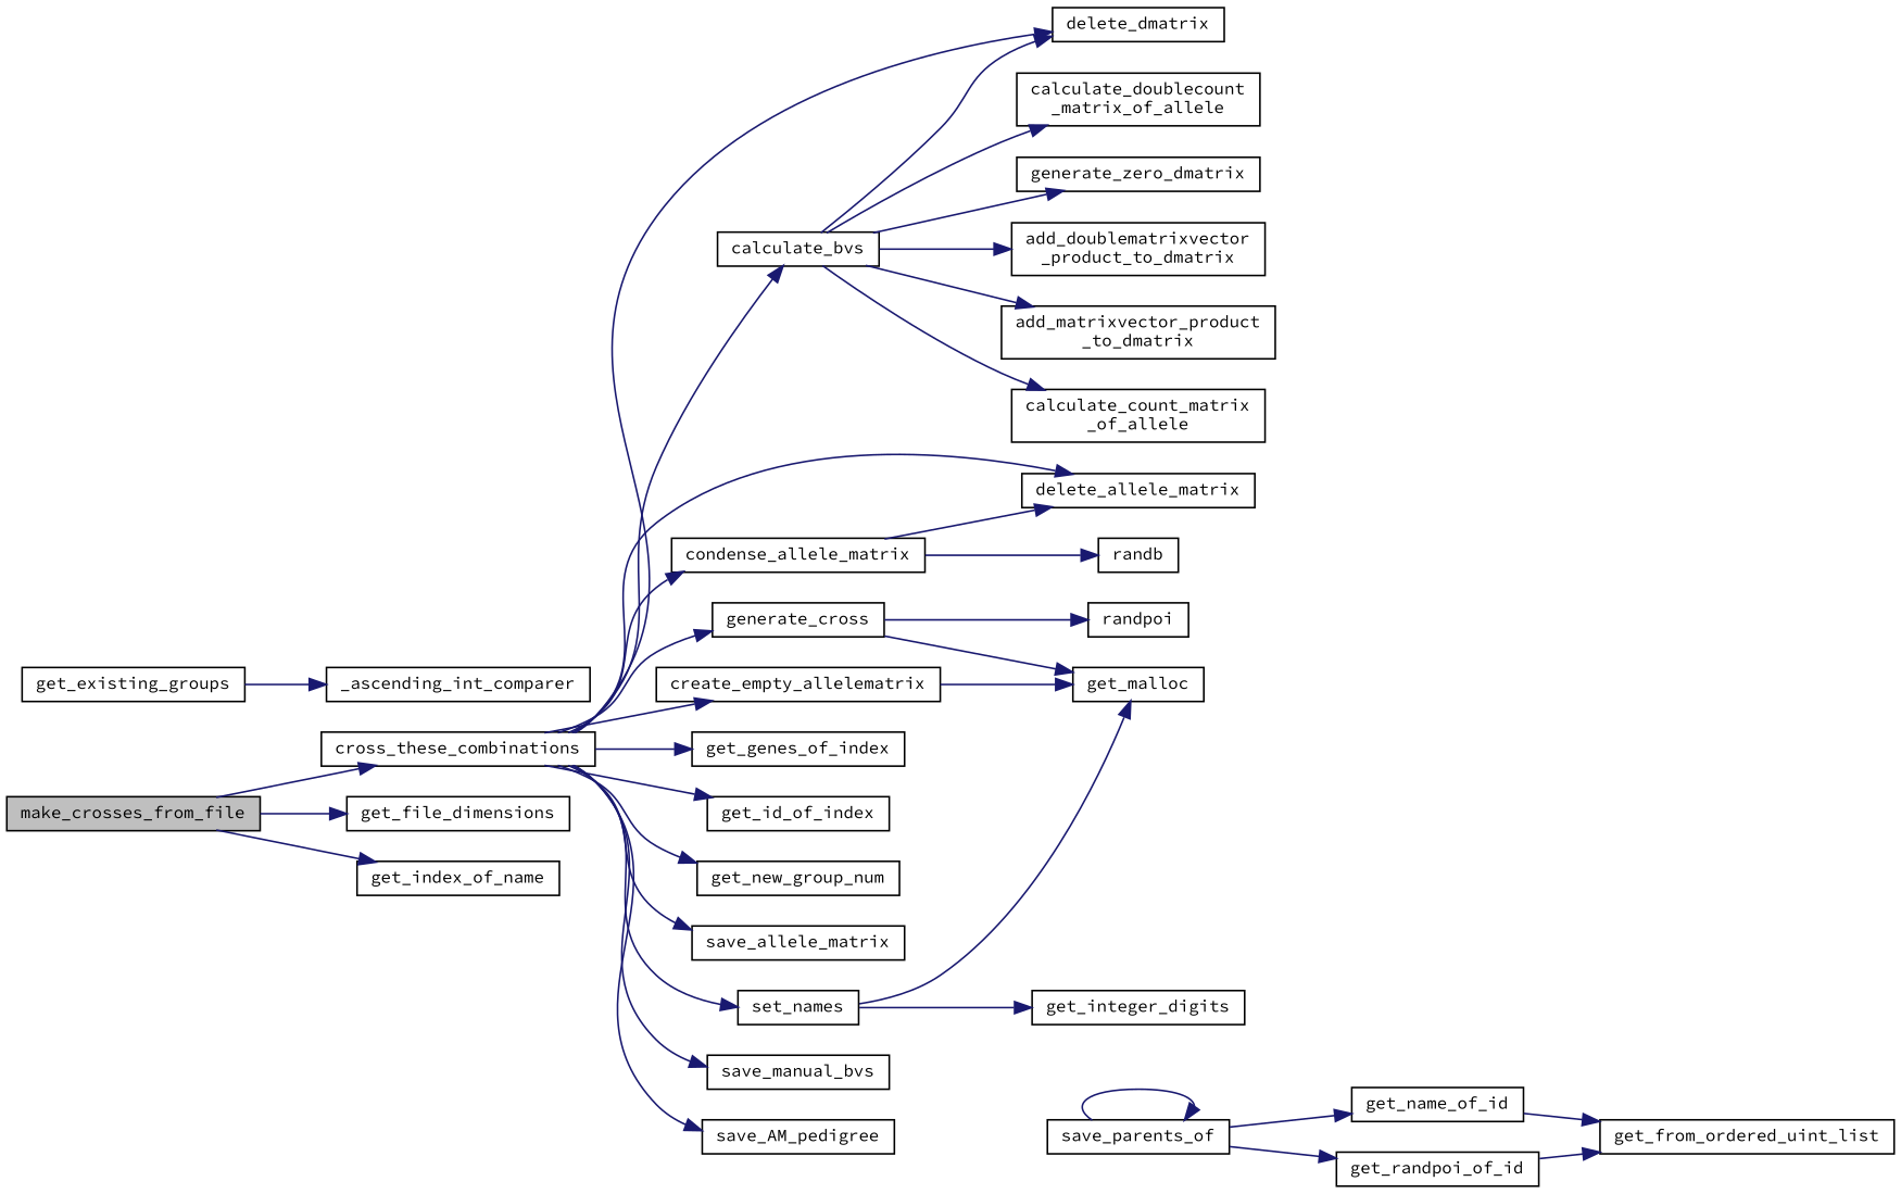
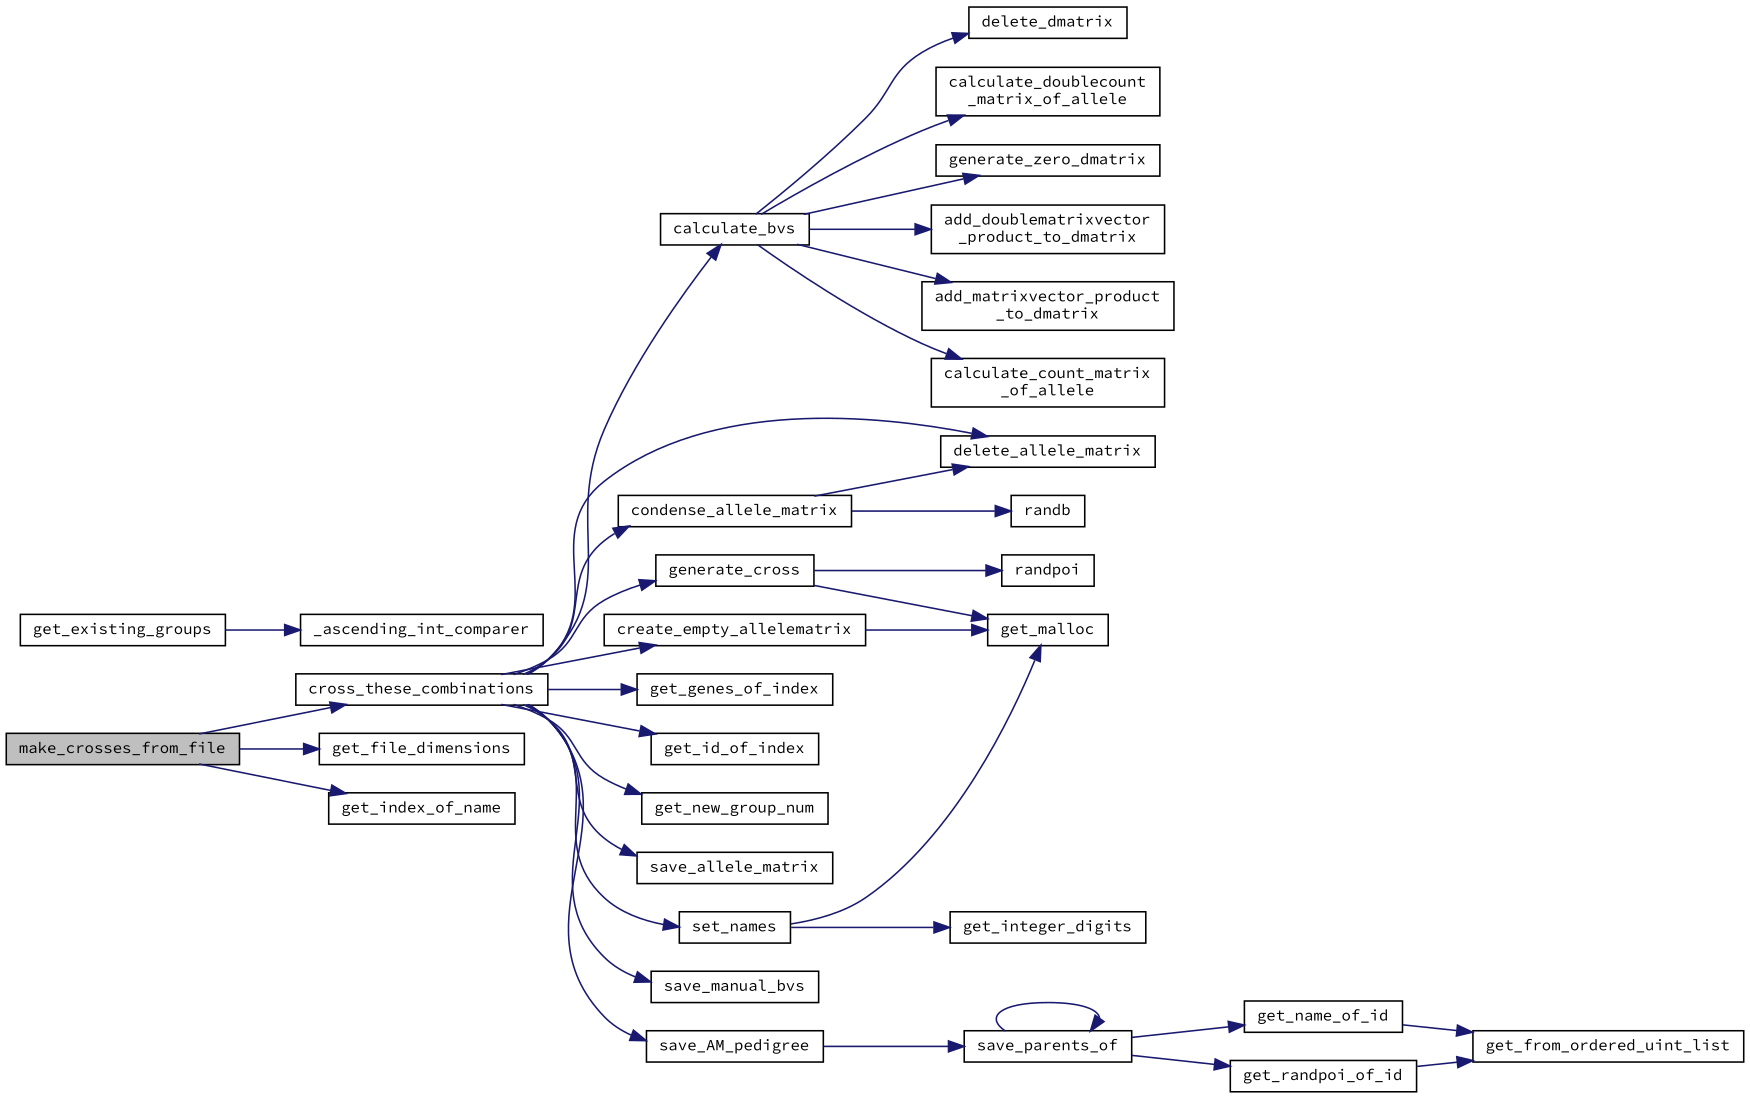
  digraph {
    fontname="Source Code Pro"
    rankdir=LR
    node [color=black fillcolor=white fontname="Source Code Pro" fontsize=10 shape=record style=filled]
    edge [color=midnightblue fontname="Source Code Pro" fontsize=10 labelfontname=Helvetica labelfontsize=10 style=solid]
    n1 [fillcolor=grey75 fontcolor=black height=0.2 label=make_crosses_from_file width=0.4]
    n2 [height=0.2 label=cross_these_combinations width=0.4]
    n3 [height=0.2 label=get_file_dimensions width=0.4]
    n4 [height=0.2 label=get_index_of_name width=0.4]
    n5 [height=0.2 label=calculate_bvs width=0.4]
    n6 [height=0.2 label=delete_dmatrix width=0.4]
    n7 [height=0.2 label=condense_allele_matrix width=0.4]
    n8 [height=0.2 label=delete_allele_matrix width=0.4]
    n9 [height=0.2 label=create_empty_allelematrix width=0.4]
    n10 [height=0.2 label=generate_cross width=0.4]
    n11 [height=0.2 label=get_genes_of_index width=0.4]
    n12 [height=0.2 label=get_id_of_index width=0.4]
    n13 [height=0.2 label=get_new_group_num width=0.4]
    n14 [height=0.2 label=save_allele_matrix width=0.4]
    n15 [height=0.2 label=save_AM_pedigree width=0.4]
    n16 [height=0.2 label=save_manual_bvs width=0.4]
    n17 [height=0.2 label=set_names width=0.4]
    n18 [height=0.2 label="add_doublematrixvector\l_product_to_dmatrix" width=0.4]
    n19 [height=0.2 label="add_matrixvector_product\l_to_dmatrix" width=0.4]
    n20 [height=0.2 label="calculate_count_matrix\l_of_allele" width=0.4]
    n21 [height=0.2 label="calculate_doublecount\l_matrix_of_allele" width=0.4]
    n22 [height=0.2 label=generate_zero_dmatrix width=0.4]
    n23 [height=0.2 label=randb width=0.4]
    n24 [height=0.2 label=get_malloc width=0.4]
    n25 [height=0.2 label=randpoi width=0.4]
    n26 [height=0.2 label=save_parents_of width=0.4]
    n27 [height=0.2 label=get_integer_digits width=0.4]
    n28 [height=0.2 label=get_existing_groups width=0.4]
    n29 [height=0.2 label=_ascending_int_comparer width=0.4]
    n30 [height=0.2 label=get_name_of_id width=0.4]
    n31 [height=0.2 label=get_randpoi_of_id width=0.4]
    n32 [height=0.2 label=get_from_ordered_uint_list width=0.4]
    n1 -> n2
    n1 -> n3
    n1 -> n4
    n2 -> n5
-   n2 -> n6
    n2 -> n7
    n2 -> n8
    n2 -> n9
    n2 -> n10
    n2 -> n11
    n2 -> n12
    n2 -> n13
    n2 -> n14
    n2 -> n15
    n2 -> n16
    n2 -> n17
    n5 -> n6
    n5 -> n18
    n5 -> n19
    n5 -> n20
    n5 -> n21
    n5 -> n22
    n7 -> n8
    n7 -> n23
    n9 -> n24
    n10 -> n24
    n10 -> n25
+   n15 -> n26
    n17 -> n24
    n17 -> n27
    n26 -> n26
    n26 -> n30
    n26 -> n31
    n28 -> n29
    n30 -> n32
    n31 -> n32
  }
